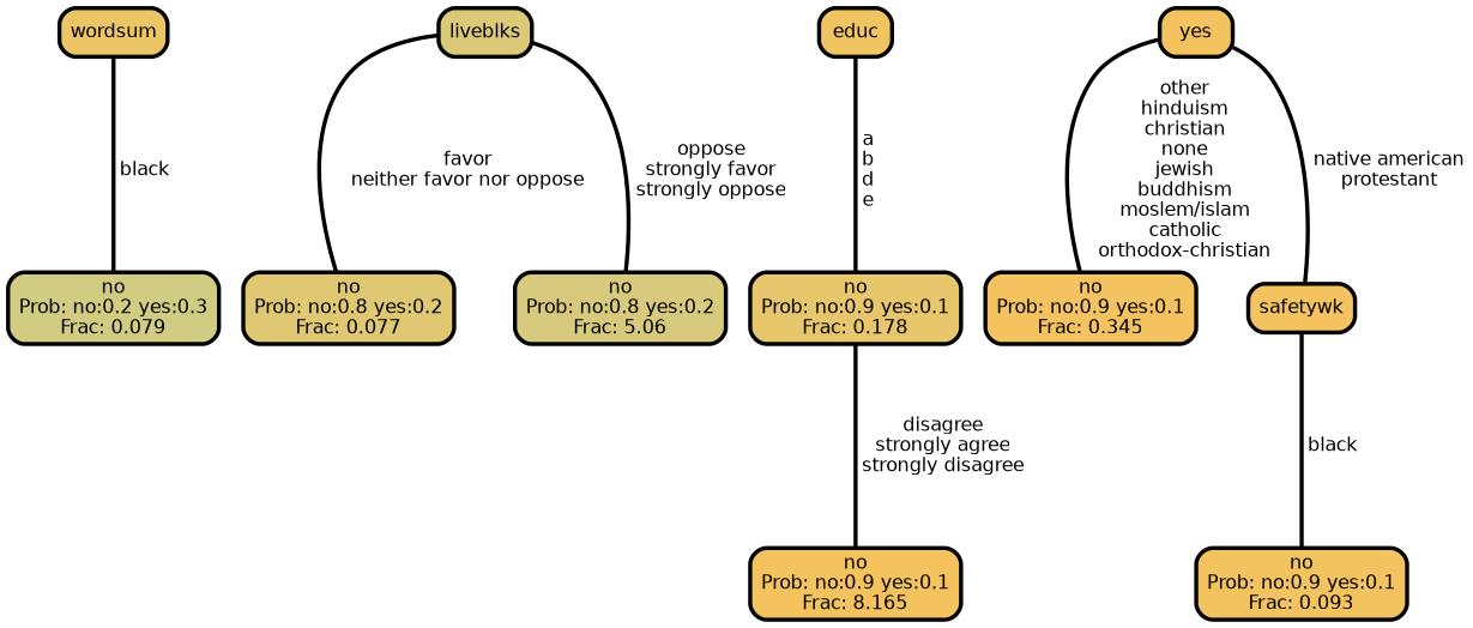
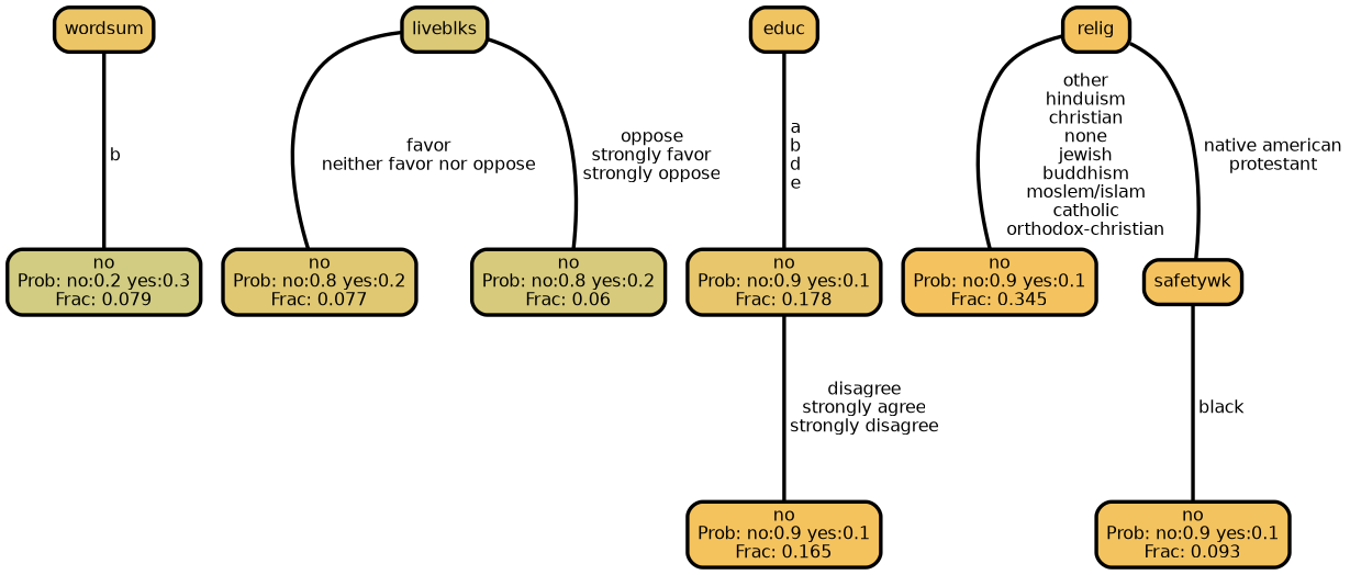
  graph {
    ranksep="0 equally"
    splines=straight
    node [color=black fillcolor="#f4c35f" fontcolor=black fontname=helvetica penwidth=3 shape=box style="filled, rounded"]
    edge [color=black fontname=helvetica penwidth=3]
    n1 [fillcolor="#d1cc82" label="no\nProb: no:0.2 yes:0.3\nFrac: 0.079"]
    n2 [fillcolor="#ecc567" label=wordsum]
    n3 [fillcolor="#e0c873" label="no\nProb: no:0.8 yes:0.2\nFrac: 0.077"]
    n4 [fillcolor="#dcc977" label=liveblks]
-   n5 [fillcolor="#d7ca7c" label="no\nProb: no:0.8 yes:0.2\nFrac: 5.06"]
+   n5 [fillcolor="#d7ca7c" label="no\nProb: no:0.8 yes:0.2\nFrac: 0.06"]
    n6 [fillcolor="#f1c462" label=educ]
    n7 [fillcolor="#e7c66c" label="no\nProb: no:0.9 yes:0.1\nFrac: 0.178"]
    n8 [label="no\nProb: no:0.9 yes:0.1\nFrac: 0.345"]
-   n9 [label=yes]
+   n9 [label=relig]
    n10 [label=safetywk]
    n11 [fillcolor="#f3c360" label="no\nProb: no:0.9 yes:0.1\nFrac: 0.093"]
-   n12 [fillcolor="#f5c35e" label="no\nProb: no:0.9 yes:0.1\nFrac: 8.165"]
+   n12 [fillcolor="#f5c35e" label="no\nProb: no:0.9 yes:0.1\nFrac: 0.165"]
    subgraph sub_1 {
      rank=same
    }
-   n2 -- n1 [label=" black"]
+   n2 -- n1 [label=" b"]
    n4 -- n3 [label=" favor\n neither favor nor oppose"]
    n4 -- n5 [label=" oppose\n strongly favor\n strongly oppose"]
    n6 -- n7 [label=" a\n b\n d\n e"]
    n7 -- n12 [label=" disagree\n strongly agree\n strongly disagree"]
    n9 -- n8 [label=" other\n hinduism\n christian\n none\n jewish\n buddhism\n moslem/islam\n catholic\n orthodox-christian"]
    n9 -- n10 [label=" native american\n protestant"]
    n10 -- n11 [label=" black"]
  }
